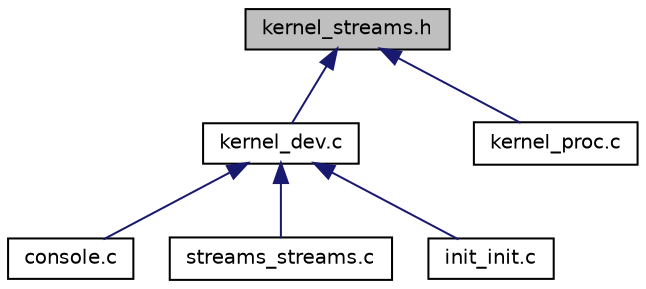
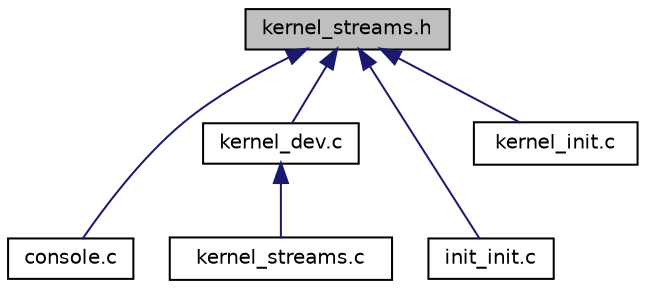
  digraph {
    node [color=black fillcolor=white fontname=Helvetica fontsize=10 shape=record style=filled]
    edge [color=midnightblue dir=back fontname=Helvetica fontsize=10 labelfontname=Helvetica labelfontsize=10 style=solid]
    n1 [fillcolor=grey75 fontcolor=black height=0.2 label="kernel_streams.h" width=0.4]
    n2 [height=0.2 label="console.c" width=0.4]
    n3 [height=0.2 label="kernel_dev.c" width=0.4]
    n4 [height=0.2 label="init_init.c" width=0.4]
-   n5 [height=0.2 label="kernel_proc.c" width=0.4]
-   n6 [height=0.2 label="streams_streams.c" width=0.4]
-   n3 -> n2
+   n5 [height=0.2 label="kernel_init.c" width=0.4]
+   n6 [height=0.2 label="kernel_streams.c" width=0.4]
+   n1 -> n2
    n1 -> n3
-   n3 -> n4
+   n1 -> n4
    n1 -> n5
    n3 -> n6
  }
